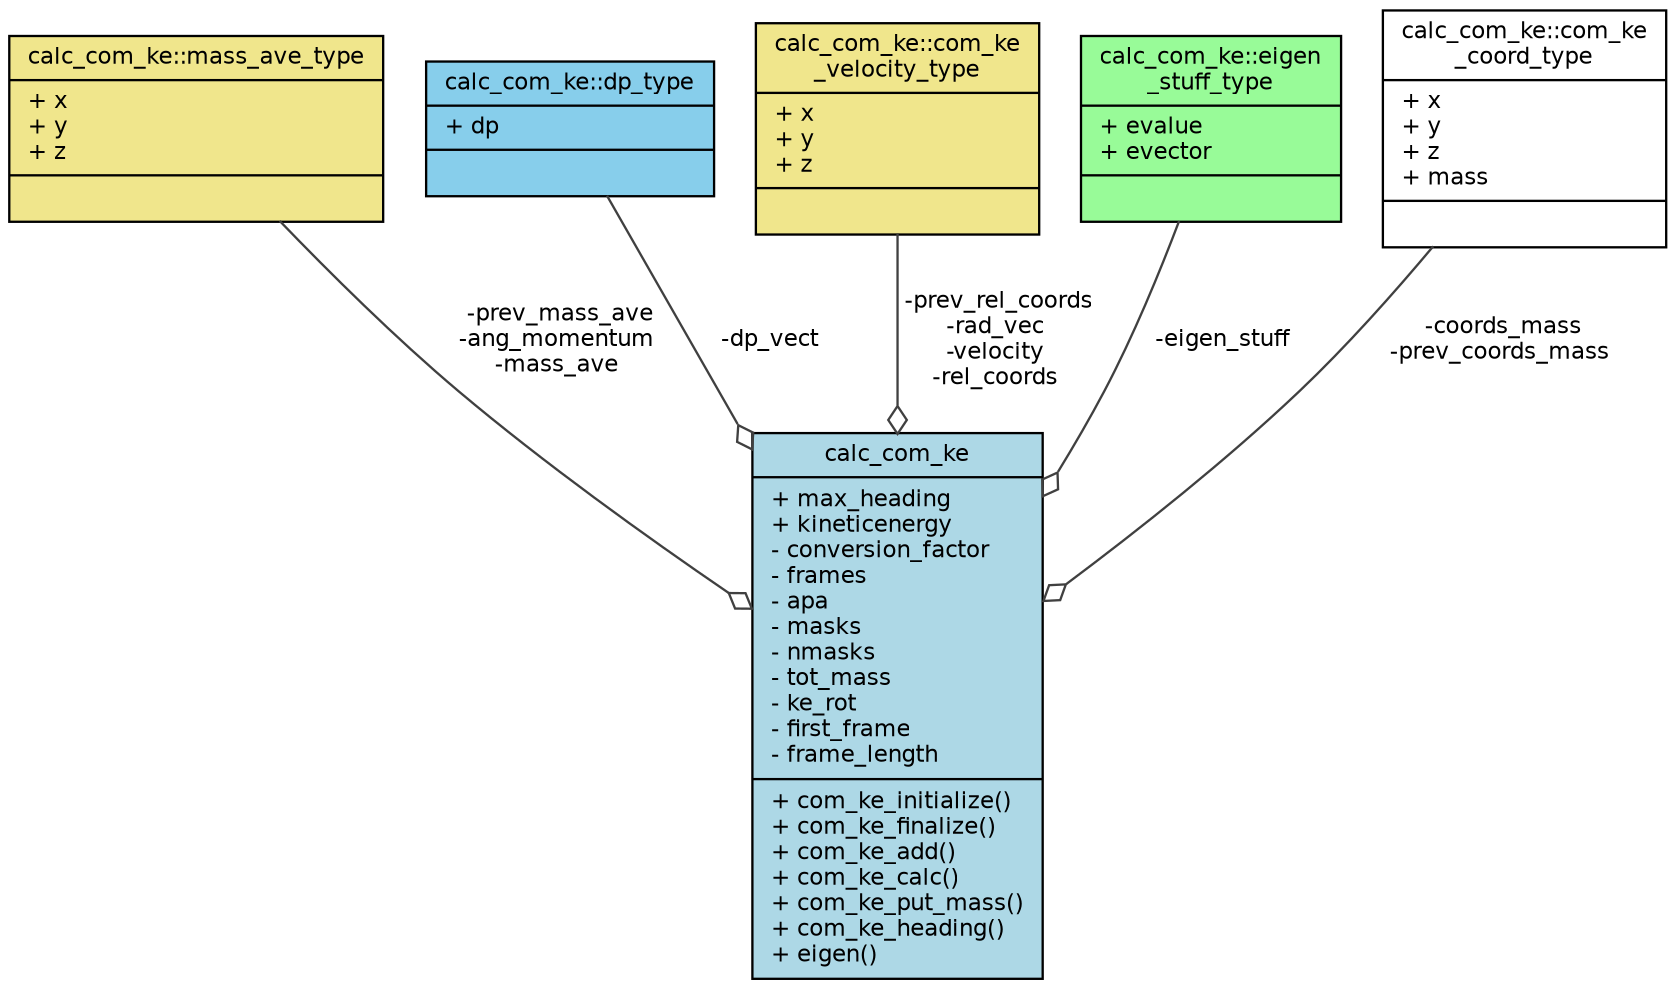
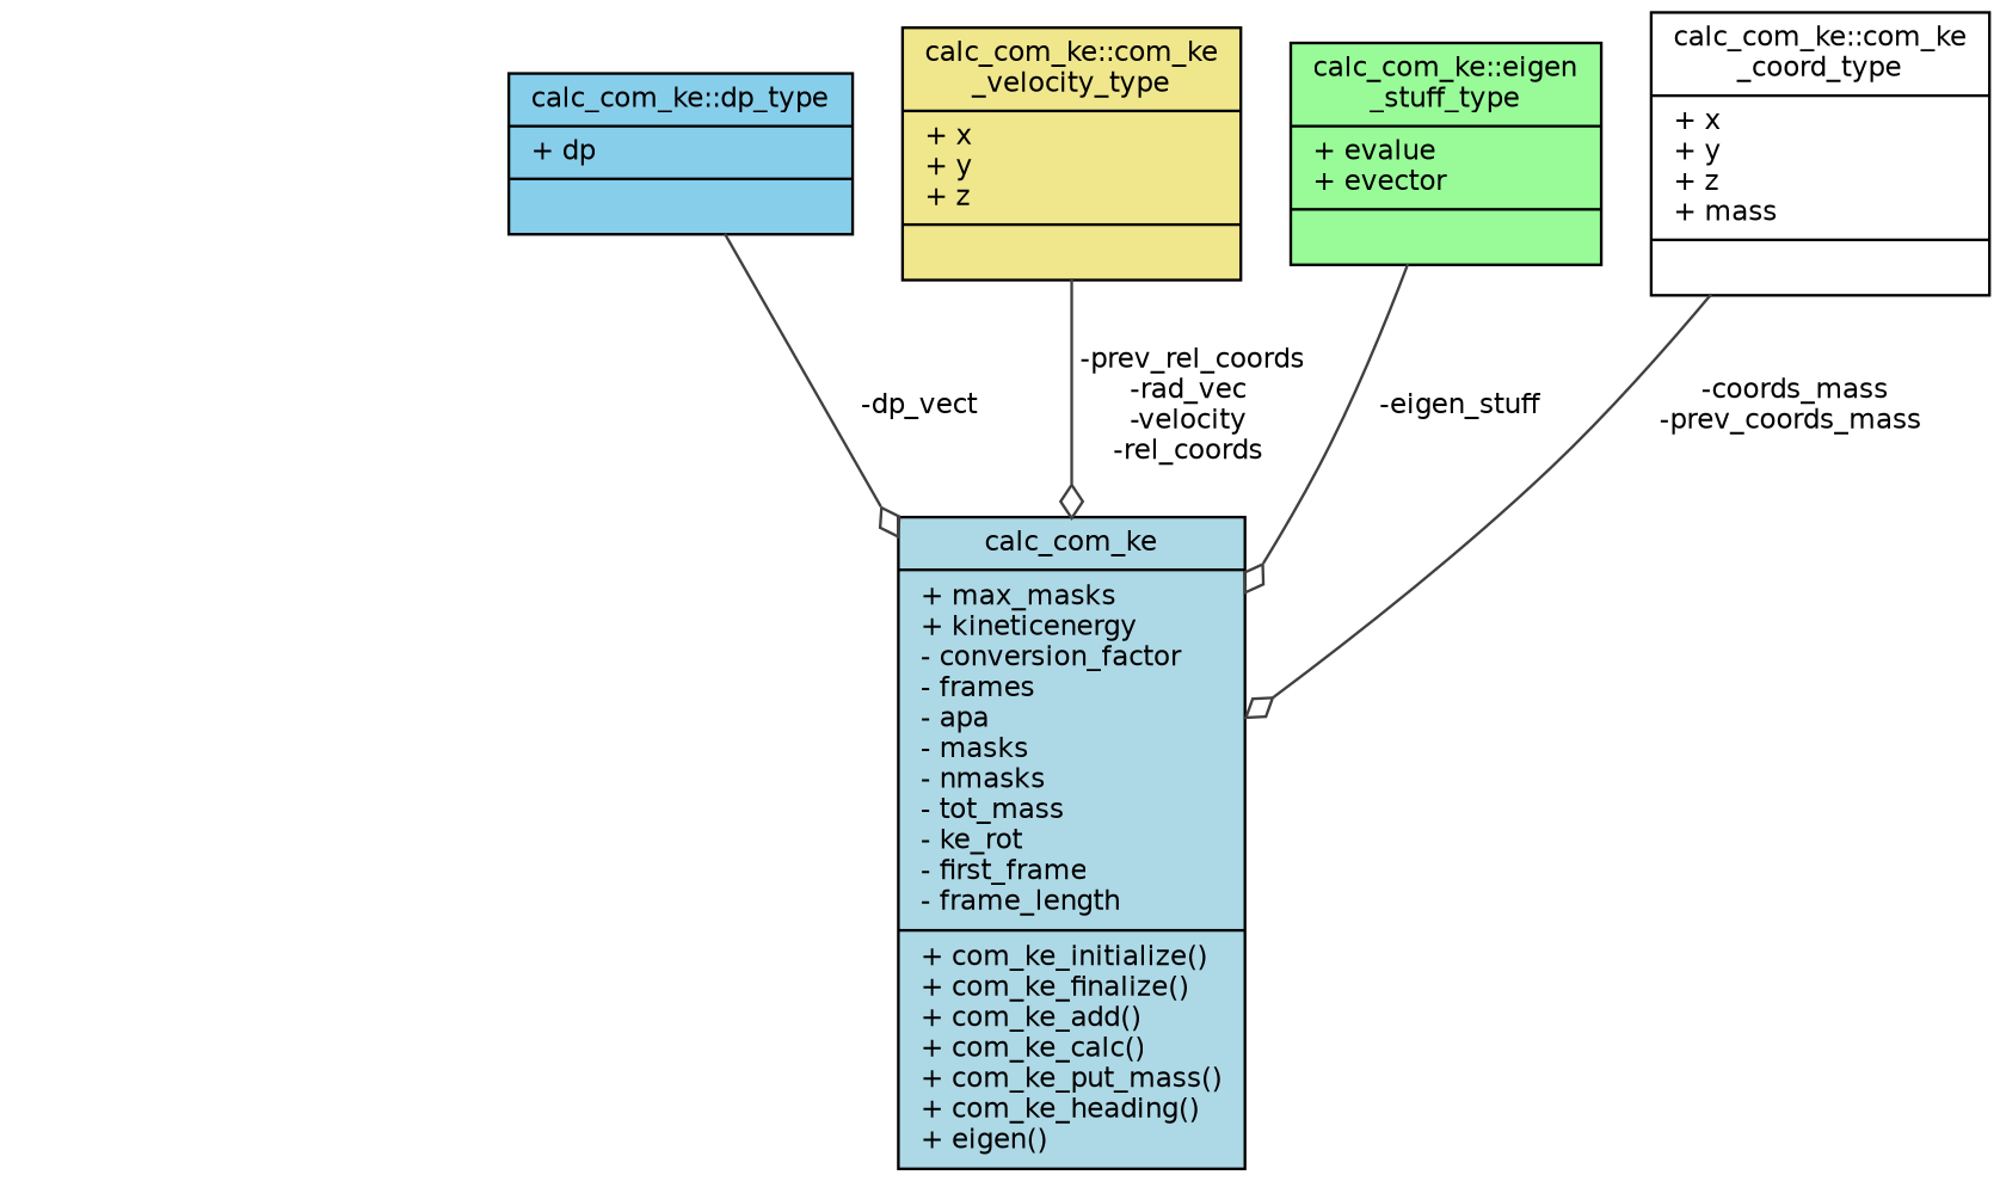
  digraph {
    node [color=black fillcolor=khaki fontname=Helvetica fontsize=10 shape=record style=filled]
    edge [arrowhead=odiamond color=grey25 fontname=Helvetica fontsize=10 labelfontname=Helvetica labelfontsize=10 style=solid]
-   n1 [fillcolor=lightblue fontcolor=black height=0.2 label="{calc_com_ke\n|+ max_heading\l+ kineticenergy\l- conversion_factor\l- frames\l- apa\l- masks\l- nmasks\l- tot_mass\l- ke_rot\l- first_frame\l- frame_length\l|+ com_ke_initialize()\l+ com_ke_finalize()\l+ com_ke_add()\l+ com_ke_calc()\l+ com_ke_put_mass()\l+ com_ke_heading()\l+ eigen()\l}" width=0.4]
-   n2 [height=0.2 label="{calc_com_ke::mass_ave_type\n|+ x\l+ y\l+ z\l|}" width=0.4]
+   n1 [fillcolor=lightblue fontcolor=black height=0.2 label="{calc_com_ke\n|+ max_masks\l+ kineticenergy\l- conversion_factor\l- frames\l- apa\l- masks\l- nmasks\l- tot_mass\l- ke_rot\l- first_frame\l- frame_length\l|+ com_ke_initialize()\l+ com_ke_finalize()\l+ com_ke_add()\l+ com_ke_calc()\l+ com_ke_put_mass()\l+ com_ke_heading()\l+ eigen()\l}" width=0.4]
    n3 [fillcolor=skyblue height=0.2 label="{calc_com_ke::dp_type\n|+ dp\l|}" width=0.4]
    n4 [height=0.2 label="{calc_com_ke::com_ke\l_velocity_type\n|+ x\l+ y\l+ z\l|}" width=0.4]
    n5 [fillcolor=palegreen height=0.2 label="{calc_com_ke::eigen\l_stuff_type\n|+ evalue\l+ evector\l|}" width=0.4]
    n6 [fillcolor=white height=0.2 label="{calc_com_ke::com_ke\l_coord_type\n|+ x\l+ y\l+ z\l+ mass\l|}" width=0.4]
-   n2 -> n1 [label=" -prev_mass_ave\n-ang_momentum\n-mass_ave"]
    n3 -> n1 [label=" -dp_vect"]
    n4 -> n1 [label=" -prev_rel_coords\n-rad_vec\n-velocity\n-rel_coords"]
    n5 -> n1 [label=" -eigen_stuff"]
    n6 -> n1 [label=" -coords_mass\n-prev_coords_mass"]
  }
